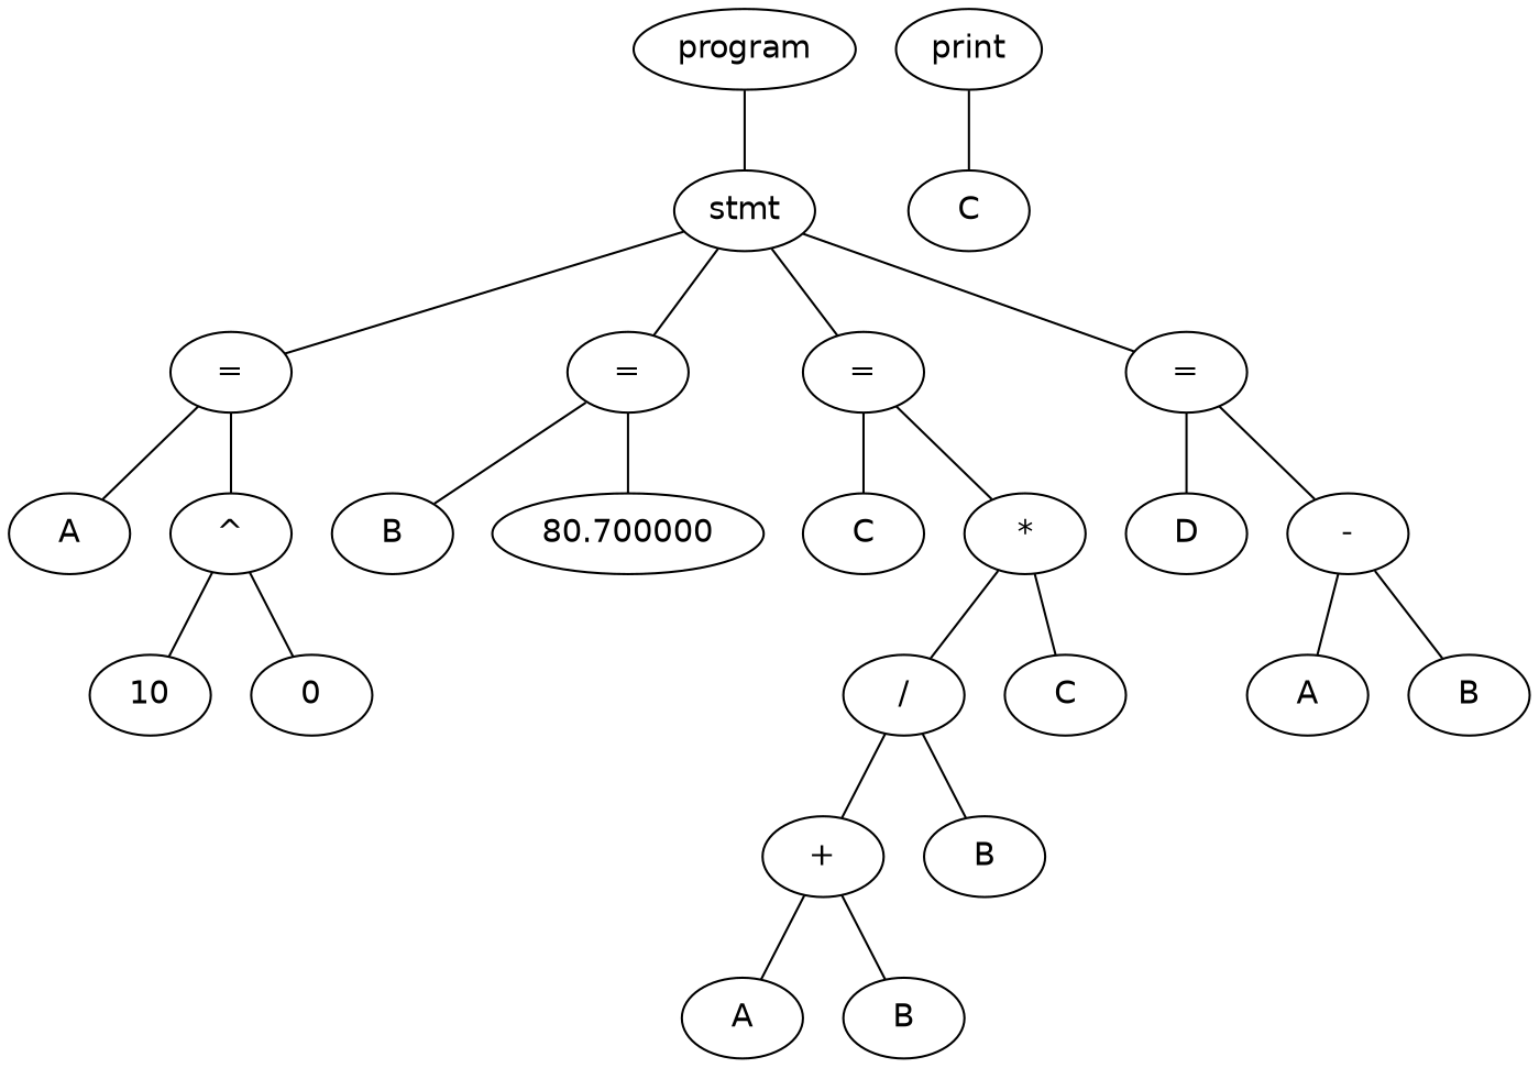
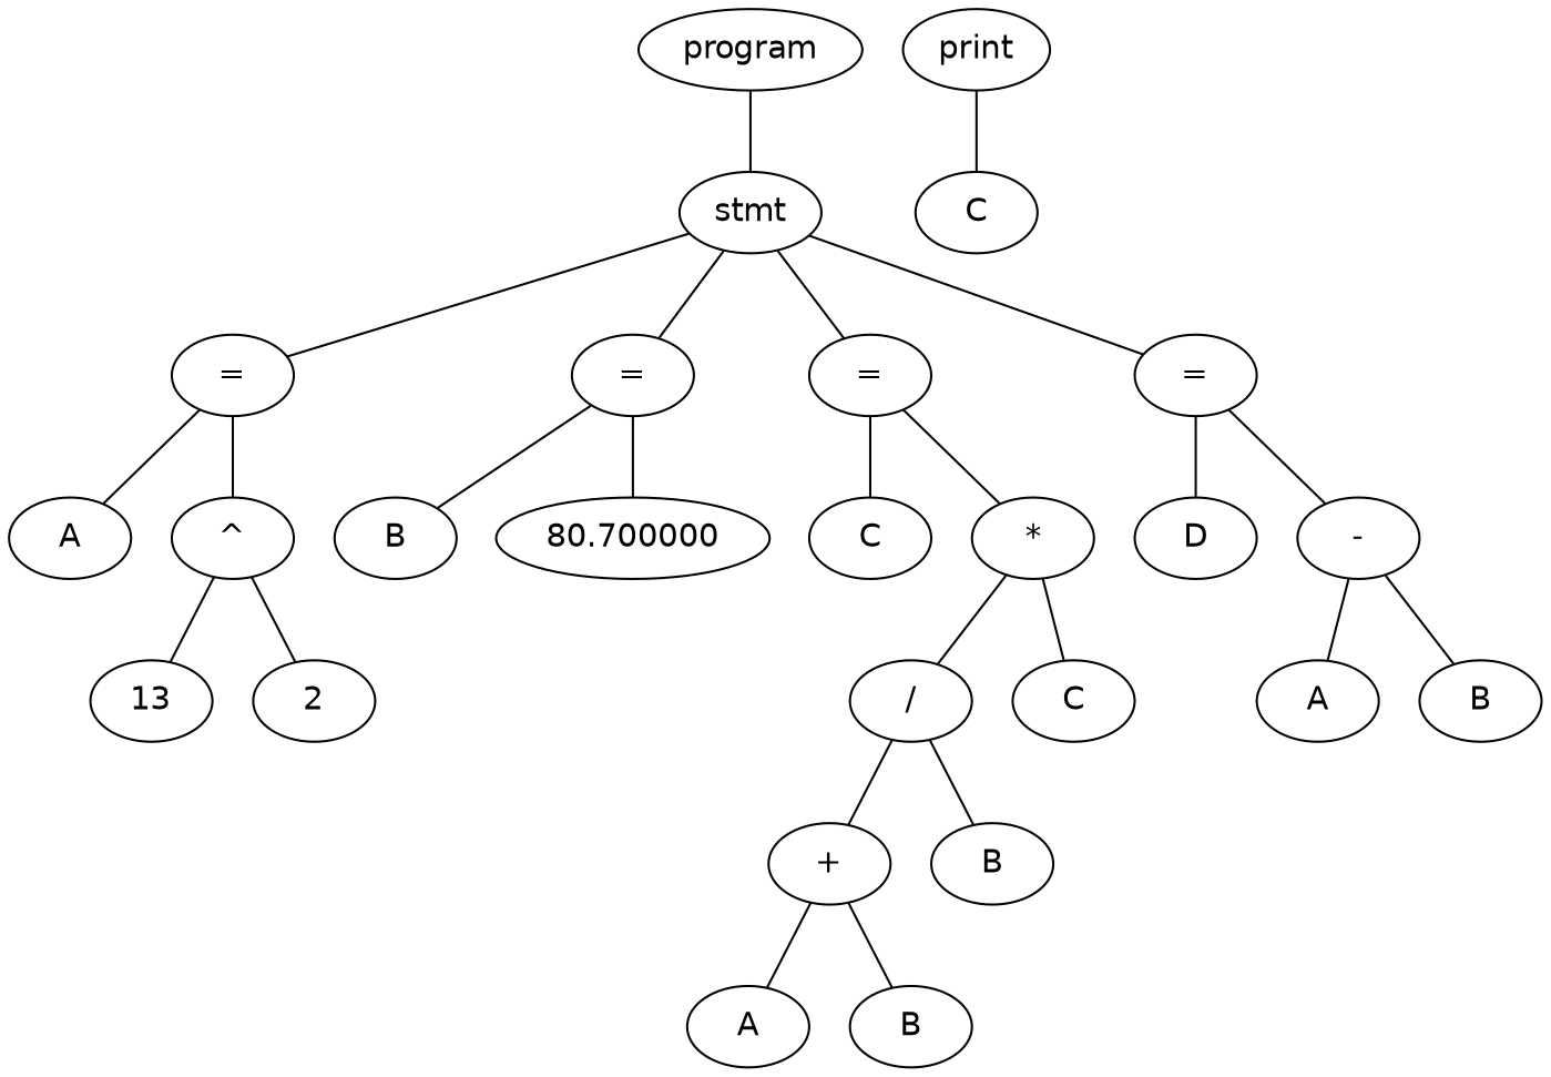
  graph {
    fontname="DejaVu Sans"
    node [fontname="DejaVu Sans"]
    edge [fontname="DejaVu Sans"]
    n1 [label=program]
    n2 [label=stmt]
    n3 [label="="]
    n4 [label="="]
    n5 [label="="]
    n6 [label="="]
    n7 [label=A]
    n8 [label="^"]
    n9 [label=B]
    n10 [label=80.700000]
    n11 [label=C]
    n12 [label="*"]
    n13 [label=D]
    n14 [label="-"]
    n15 [label=print]
    n16 [label=C]
-   n17 [label=10]
-   n18 [label=0]
+   n17 [label=13]
+   n18 [label=2]
    n19 [label="/"]
    n20 [label=C]
    n21 [label="+"]
    n22 [label=B]
    n23 [label=A]
    n24 [label=B]
    n25 [label=A]
    n26 [label=B]
    n1 -- n2
    n2 -- n3
    n2 -- n4
    n2 -- n5
    n2 -- n6
    n3 -- n7
    n3 -- n8
    n4 -- n9
    n4 -- n10
    n5 -- n11
    n5 -- n12
    n6 -- n13
    n6 -- n14
    n8 -- n17
    n8 -- n18
    n12 -- n19
    n12 -- n20
    n14 -- n25
    n14 -- n26
    n15 -- n16
    n19 -- n21
    n19 -- n22
    n21 -- n23
    n21 -- n24
  }
